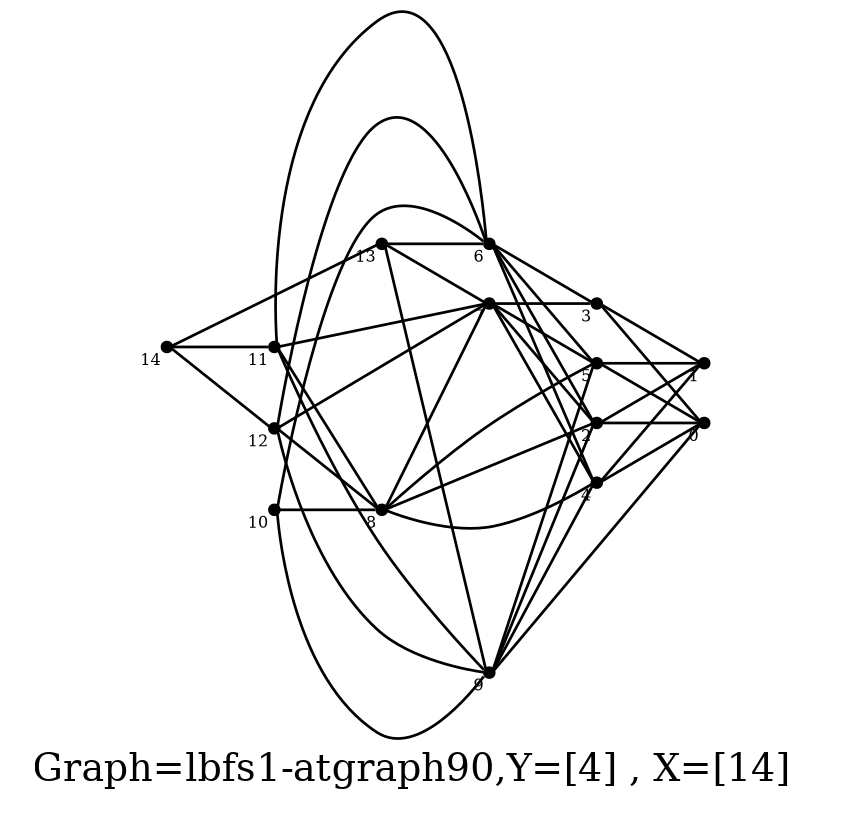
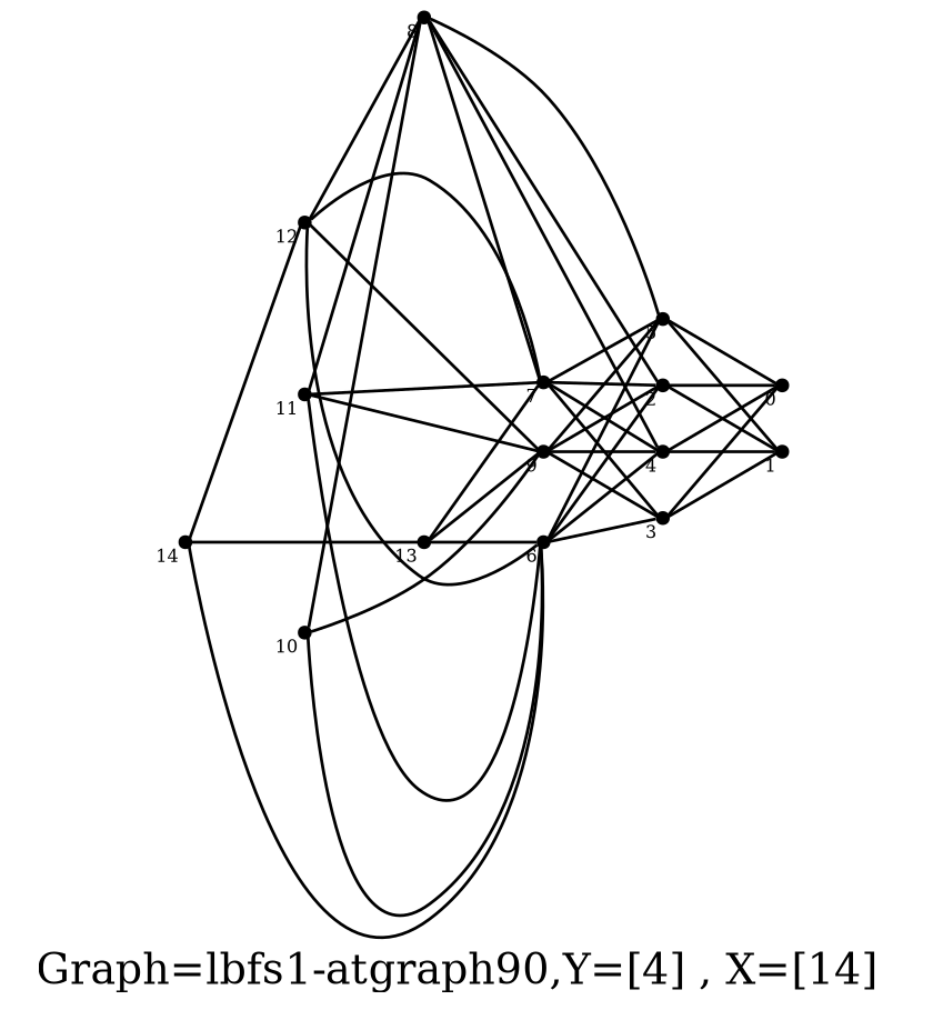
  graph {
    label="Graph=lbfs1-atgraph90,Y=[4] , X=[14]  "
    labelloc=bottom
    rankdir=LR
    node [fontsize=6 shape=point]
    0 [xlabel=0]
    1 [xlabel=1]
    2 [xlabel=2]
    3 [xlabel=3]
    4 [xlabel=4]
    5 [xlabel=5]
    6 [xlabel=6]
    7 [xlabel=7]
    8 [xlabel=8]
    9 [xlabel=9]
    10 [xlabel=10]
    11 [xlabel=11]
    12 [xlabel=12]
    13 [xlabel=13]
    14 [xlabel=14]
    2 -- 0
    2 -- 1
    3 -- 0
    3 -- 1
    4 -- 0
    4 -- 1
    5 -- 0
    5 -- 1
    6 -- 2
    6 -- 3
    6 -- 4
    6 -- 5
    7 -- 2
    7 -- 3
    7 -- 4
    7 -- 5
    8 -- 2
    8 -- 4
    8 -- 5
    8 -- 7
    9 -- 2
-   9 -- 0
+   9 -- 3
    9 -- 4
    9 -- 5
    10 -- 6
    10 -- 8
    10 -- 9
    11 -- 6
    11 -- 7
    11 -- 8
    11 -- 9
    12 -- 6
    12 -- 7
    12 -- 8
    12 -- 9
    13 -- 6
    13 -- 7
    13 -- 9
-   14 -- 11
+   14 -- 6
    14 -- 12
    14 -- 13
  }
